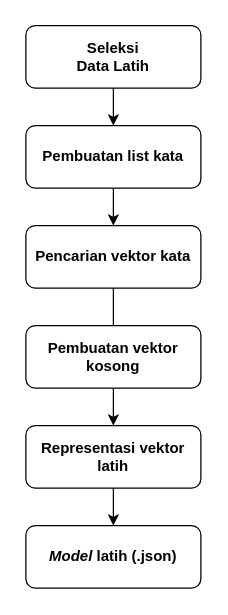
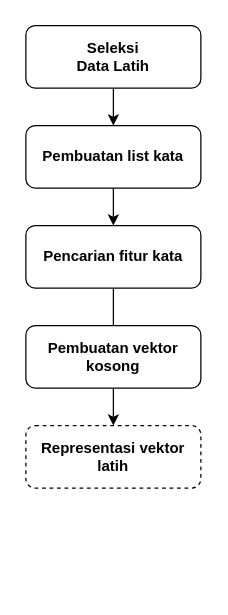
  <mxCell id="0" />
  <mxCell id="1" parent="0" />
  <mxCell id="2" style="edgeStyle=orthogonalEdgeStyle;rounded=0;orthogonalLoop=1;jettySize=auto;html=1;entryX=0.5;entryY=0;entryDx=0;entryDy=0;" parent="1" source="3" target="5" edge="1"><mxGeometry relative="1" as="geometry" /></mxCell>
  <mxCell id="3" value="&lt;b&gt;Seleksi &lt;br&gt;Data Latih&lt;br&gt;&lt;/b&gt;" style="rounded=1;whiteSpace=wrap;html=1;" parent="1" vertex="1"><mxGeometry x="20" y="20" width="140" height="50" as="geometry" /></mxCell>
  <mxCell id="4" style="edgeStyle=orthogonalEdgeStyle;rounded=0;orthogonalLoop=1;jettySize=auto;html=1;entryX=0.5;entryY=0;entryDx=0;entryDy=0;" parent="1" source="5" edge="1"><mxGeometry relative="1" as="geometry"><mxPoint x="90" y="180" as="targetPoint" /></mxGeometry></mxCell>
  <mxCell id="5" value="&lt;b&gt;Pembuatan list kata&lt;br&gt;&lt;/b&gt;" style="rounded=1;whiteSpace=wrap;html=1;" parent="1" vertex="1"><mxGeometry x="20" y="100" width="140" height="50" as="geometry" /></mxCell>
  <mxCell id="6" style="edgeStyle=orthogonalEdgeStyle;rounded=0;orthogonalLoop=1;jettySize=auto;html=1;entryX=0.5;entryY=0;entryDx=0;entryDy=0;endArrow=none;" edge="1" parent="1" source="7" target="9"><mxGeometry relative="1" as="geometry" /></mxCell>
- <mxCell id="7" value="&lt;b&gt;Pencarian vektor kata&lt;br&gt;&lt;/b&gt;" style="rounded=1;whiteSpace=wrap;html=1;" parent="1" vertex="1"><mxGeometry x="20" y="180" width="140" height="50" as="geometry" /></mxCell>
+ <mxCell id="7" value="&lt;b&gt;Pencarian fitur kata&lt;br&gt;&lt;/b&gt;" style="rounded=1;whiteSpace=wrap;html=1;" parent="1" vertex="1"><mxGeometry x="20" y="180" width="140" height="50" as="geometry" /></mxCell>
  <mxCell id="8" style="edgeStyle=orthogonalEdgeStyle;rounded=0;orthogonalLoop=1;jettySize=auto;html=1;entryX=0.5;entryY=0;entryDx=0;entryDy=0;" edge="1" parent="1" source="9" target="11"><mxGeometry relative="1" as="geometry" /></mxCell>
  <mxCell id="9" value="&lt;b&gt;Pembuatan vektor kosong&lt;br&gt;&lt;/b&gt;" style="rounded=1;whiteSpace=wrap;html=1;" parent="1" vertex="1"><mxGeometry x="20" y="260" width="140" height="50" as="geometry" /></mxCell>
- <mxCell id="10" style="edgeStyle=orthogonalEdgeStyle;rounded=0;orthogonalLoop=1;jettySize=auto;html=1;entryX=0.5;entryY=0;entryDx=0;entryDy=0;" edge="1" parent="1" source="11" target="12"><mxGeometry relative="1" as="geometry" /></mxCell>
- <mxCell id="11" value="&lt;b&gt;Representasi vektor latih&lt;br&gt;&lt;/b&gt;" style="rounded=1;whiteSpace=wrap;html=1;" parent="1" vertex="1"><mxGeometry x="20" y="340" width="140" height="50" as="geometry" /></mxCell>
- <mxCell id="12" value="&lt;b&gt;&lt;i&gt;Model &lt;/i&gt;latih (.json)&lt;br&gt;&lt;/b&gt;" style="rounded=1;whiteSpace=wrap;html=1;" parent="1" vertex="1"><mxGeometry x="20" y="420" width="140" height="50" as="geometry" /></mxCell>
+ <mxCell id="11" value="&lt;b&gt;Representasi vektor latih&lt;br&gt;&lt;/b&gt;" style="rounded=1;whiteSpace=wrap;html=1;dashed=1;" parent="1" vertex="1"><mxGeometry x="20" y="340" width="140" height="50" as="geometry" /></mxCell>
